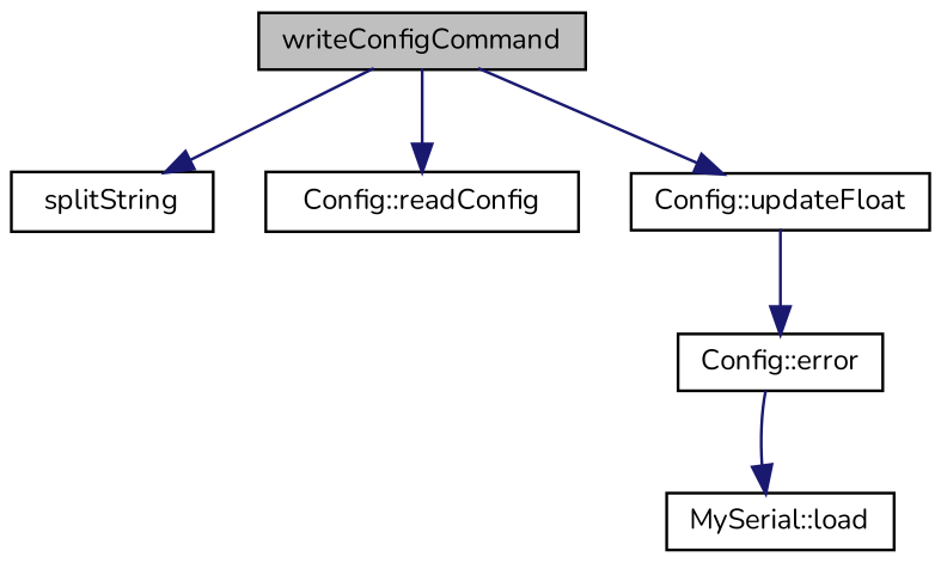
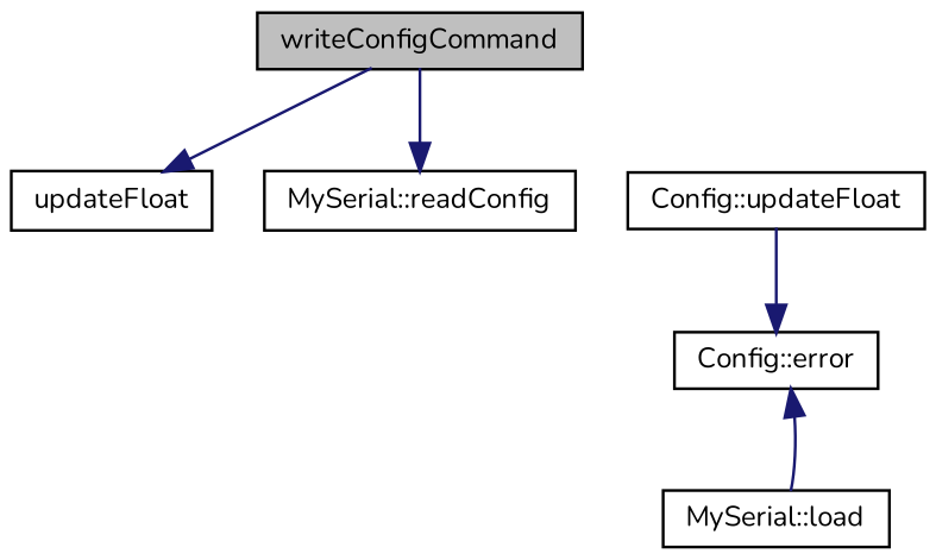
  digraph {
    fontname=Nunito
    rankdir=TB
    node [color=black fillcolor=white fontname=Nunito fontsize=10 shape=record style=filled]
    edge [color=midnightblue fontname=Nunito fontsize=10 labelfontname=Helvetica labelfontsize=10 style=solid]
    n1 [fillcolor=grey75 fontcolor=black height=0.2 label=writeConfigCommand width=0.4]
-   n2 [height=0.2 label=splitString width=0.4]
-   n3 [height=0.2 label="Config::readConfig" width=0.4]
+   n2 [height=0.2 label=updateFloat width=0.4]
+   n3 [height=0.2 label="MySerial::readConfig" width=0.4]
    n4 [height=0.2 label="Config::updateFloat" width=0.4]
    n5 [height=0.2 label="Config::error" width=0.4]
    n6 [height=0.2 label="MySerial::load" width=0.4]
    n1 -> n2
    n1 -> n3
-   n1 -> n4
    n4 -> n5
-   n5 -> n6
+   n6 -> n5
  }
